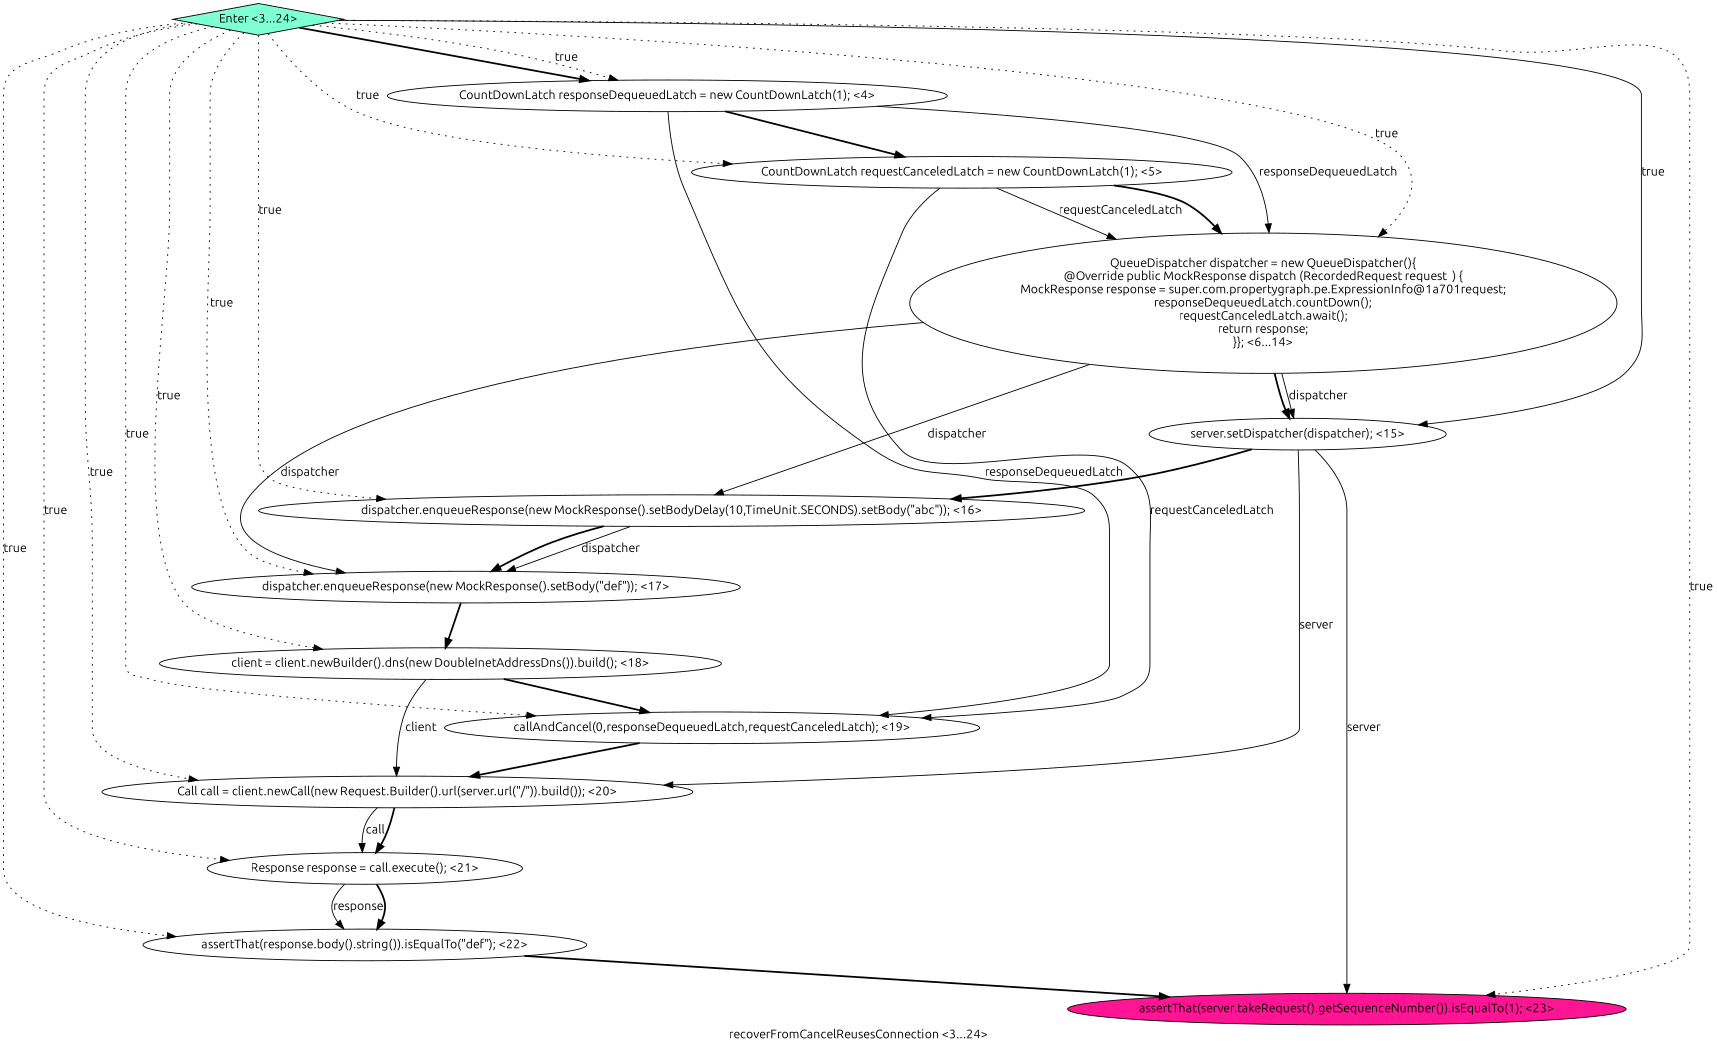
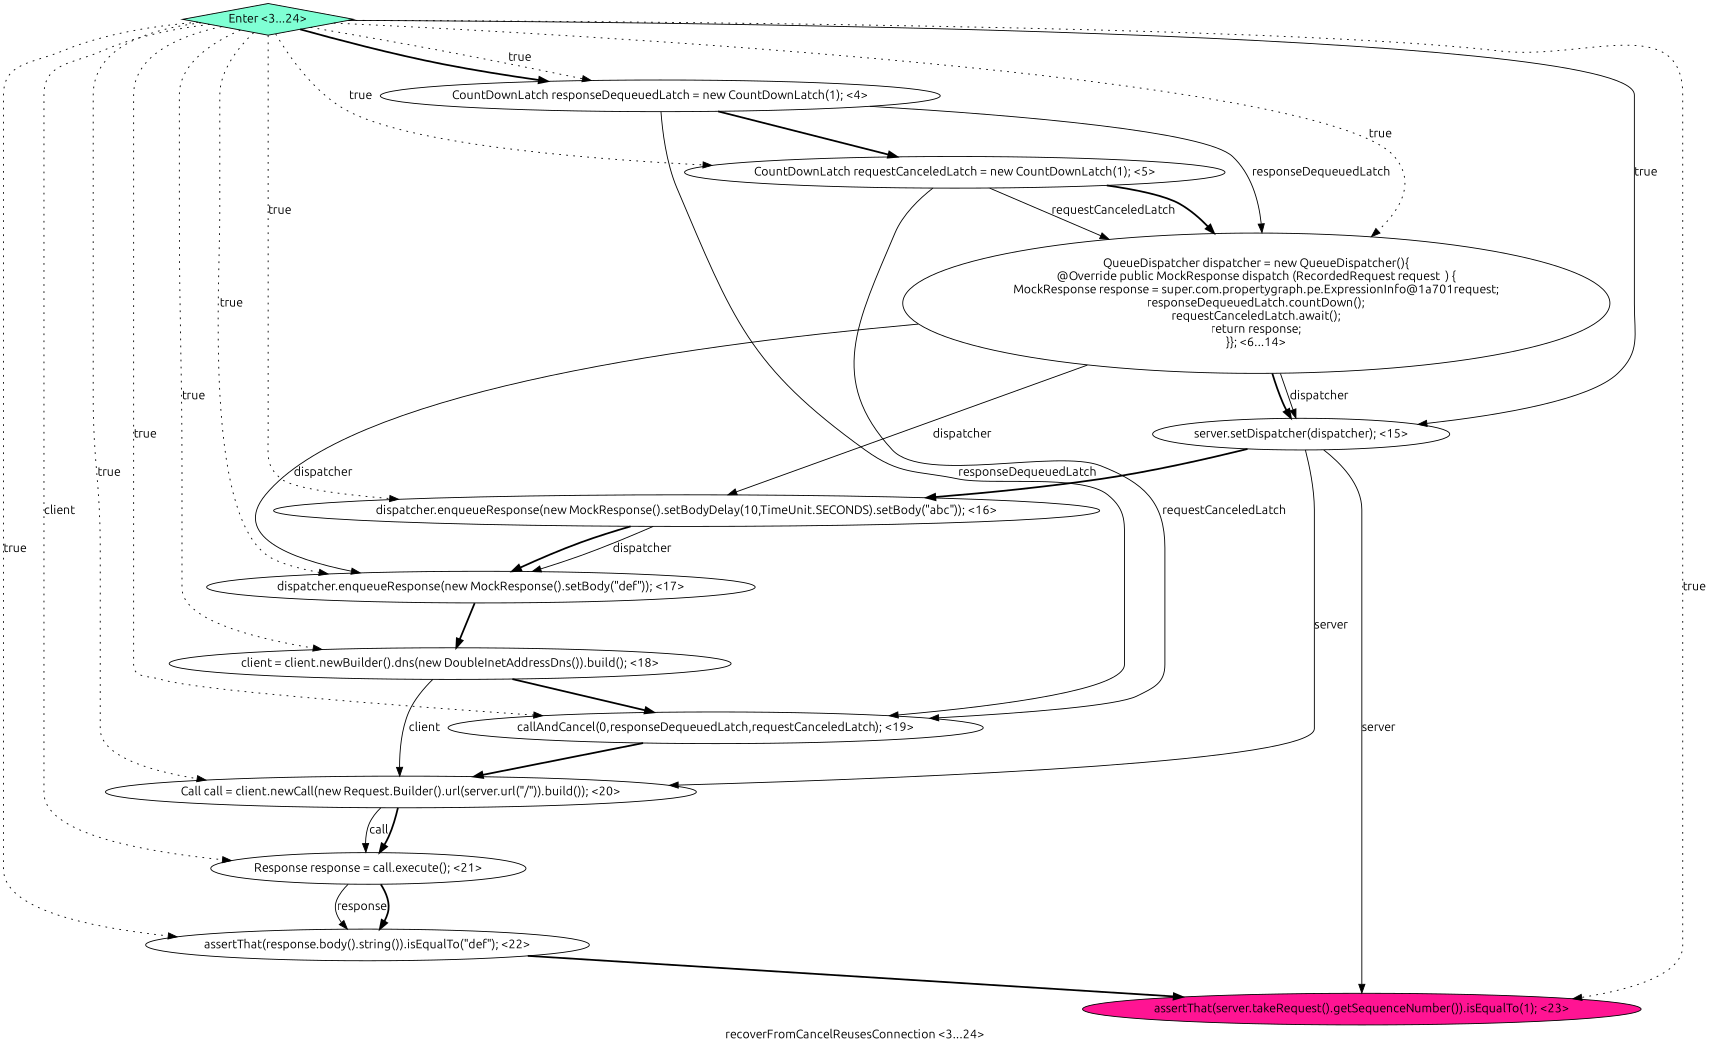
  digraph {
    fontname=Ubuntu
    label="recoverFromCancelReusesConnection <3...24>"
    node [fillcolor=white fontname=Ubuntu shape=ellipse style=filled]
    edge [fontname=Ubuntu style=solid]
    n1 [label="CountDownLatch responseDequeuedLatch = new CountDownLatch(1); <4>"]
    n2 [label="callAndCancel(0,responseDequeuedLatch,requestCanceledLatch); <19>"]
    n3 [label="QueueDispatcher dispatcher = new QueueDispatcher(){\n@Override public MockResponse dispatch (RecordedRequest request  ) {\nMockResponse response = super.com.propertygraph.pe.ExpressionInfo@1a701request;\nresponseDequeuedLatch.countDown();\nrequestCanceledLatch.await();\nreturn response;\n}}; <6...14>"]
    n4 [label="CountDownLatch requestCanceledLatch = new CountDownLatch(1); <5>"]
    n5 [label="Call call = client.newCall(new Request.Builder().url(server.url(\"/\")).build()); <20>"]
    n6 [label="dispatcher.enqueueResponse(new MockResponse().setBody(\"def\")); <17>"]
    n7 [label="dispatcher.enqueueResponse(new MockResponse().setBodyDelay(10,TimeUnit.SECONDS).setBody(\"abc\")); <16>"]
    n8 [label="server.setDispatcher(dispatcher); <15>"]
    n9 [fillcolor=deeppink label="assertThat(server.takeRequest().getSequenceNumber()).isEqualTo(1); <23>"]
    n10 [label="Response response = call.execute(); <21>"]
    n11 [label="assertThat(response.body().string()).isEqualTo(\"def\"); <22>"]
    n12 [label="client = client.newBuilder().dns(new DoubleInetAddressDns()).build(); <18>"]
    n13 [fillcolor=aquamarine label="Enter <3...24>" shape=diamond]
    n1 -> n2 [label=responseDequeuedLatch]
    n1 -> n3 [label=responseDequeuedLatch]
    n1 -> n4 [style=bold]
    n2 -> n5 [style=bold]
    n3 -> n6 [label=dispatcher]
    n3 -> n7 [label=dispatcher]
    n3 -> n8 [label=dispatcher]
    n3 -> n8 [style=bold]
    n4 -> n2 [label=requestCanceledLatch]
    n4 -> n3 [label=requestCanceledLatch]
    n4 -> n3 [style=bold]
    n5 -> n10 [label=call]
    n5 -> n10 [style=bold]
    n6 -> n12 [style=bold]
    n7 -> n6 [label=dispatcher]
    n7 -> n6 [style=bold]
    n8 -> n5 [label=server]
    n8 -> n7 [style=bold]
    n8 -> n9 [label=server]
    n10 -> n11 [label=response]
    n10 -> n11 [style=bold]
    n11 -> n9 [style=bold]
    n12 -> n2 [style=bold]
    n12 -> n5 [label=client]
    n13 -> n1 [label=true style=dotted]
    n13 -> n1 [style=bold]
    n13 -> n2 [label=true style=dotted]
    n13 -> n3 [label=true style=dotted]
    n13 -> n4 [label=true style=dotted]
    n13 -> n5 [label=true style=dotted]
    n13 -> n6 [label=true style=dotted]
    n13 -> n7 [label=true style=dotted]
    n13 -> n8 [label=true]
    n13 -> n9 [label=true style=dotted]
-   n13 -> n10 [label=true style=dotted]
+   n13 -> n10 [label=client style=dotted]
    n13 -> n11 [label=true style=dotted]
    n13 -> n12 [label=true style=dotted]
  }
